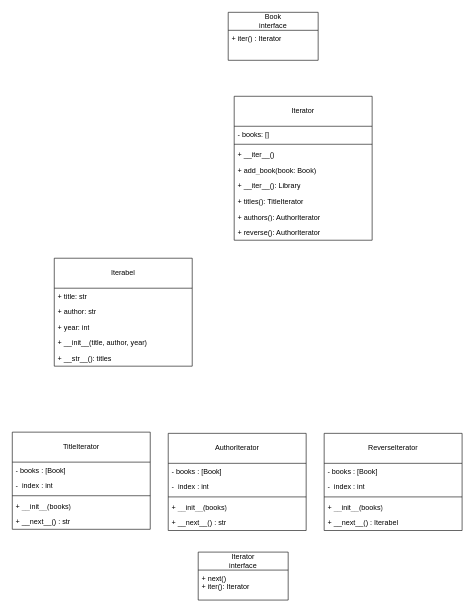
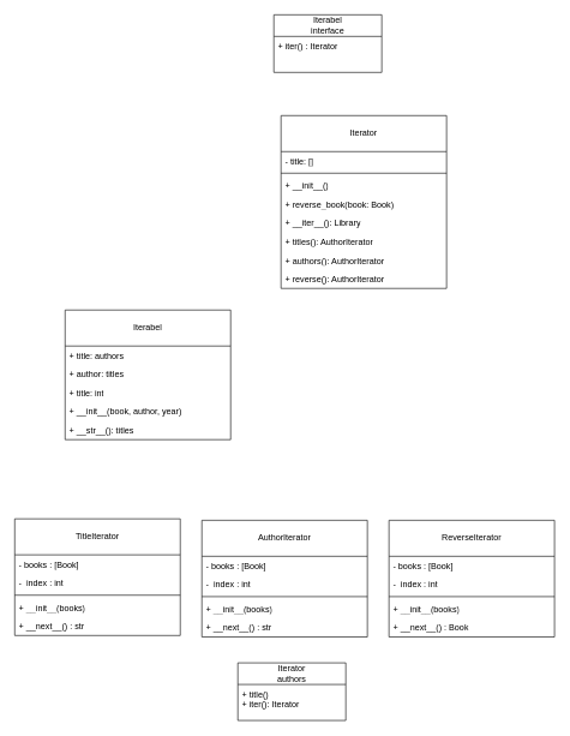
  <mxCell id="0" />
  <mxCell id="1" parent="0" />
  <mxCell id="2" value="Iterabel" style="swimlane;fontStyle=0;childLayout=stackLayout;horizontal=1;startSize=50;fillColor=none;horizontalStack=0;resizeParent=1;resizeParentMax=0;resizeLast=0;collapsible=1;marginBottom=0;whiteSpace=wrap;html=1;" vertex="1" parent="1"><mxGeometry x="90" y="430" width="230" height="180" as="geometry" /></mxCell>
- <mxCell id="3" value="+ title: str" style="text;strokeColor=none;fillColor=none;align=left;verticalAlign=top;spacingLeft=4;spacingRight=4;overflow=hidden;rotatable=0;points=[[0,0.5],[1,0.5]];portConstraint=eastwest;whiteSpace=wrap;html=1;" vertex="1" parent="2"><mxGeometry y="50" width="230" height="26" as="geometry" /></mxCell>
- <mxCell id="4" value="+ author: str" style="text;strokeColor=none;fillColor=none;align=left;verticalAlign=top;spacingLeft=4;spacingRight=4;overflow=hidden;rotatable=0;points=[[0,0.5],[1,0.5]];portConstraint=eastwest;whiteSpace=wrap;html=1;" vertex="1" parent="2"><mxGeometry y="76" width="230" height="26" as="geometry" /></mxCell>
- <mxCell id="5" value="+ year: int" style="text;strokeColor=none;fillColor=none;align=left;verticalAlign=top;spacingLeft=4;spacingRight=4;overflow=hidden;rotatable=0;points=[[0,0.5],[1,0.5]];portConstraint=eastwest;whiteSpace=wrap;html=1;" vertex="1" parent="2"><mxGeometry y="102" width="230" height="26" as="geometry" /></mxCell>
- <mxCell id="6" value="+ __init__(title, author, year)" style="text;strokeColor=none;fillColor=none;align=left;verticalAlign=top;spacingLeft=4;spacingRight=4;overflow=hidden;rotatable=0;points=[[0,0.5],[1,0.5]];portConstraint=eastwest;whiteSpace=wrap;html=1;" vertex="1" parent="2"><mxGeometry y="128" width="230" height="26" as="geometry" /></mxCell>
+ <mxCell id="3" value="+ title: authors" style="text;strokeColor=none;fillColor=none;align=left;verticalAlign=top;spacingLeft=4;spacingRight=4;overflow=hidden;rotatable=0;points=[[0,0.5],[1,0.5]];portConstraint=eastwest;whiteSpace=wrap;html=1;" vertex="1" parent="2"><mxGeometry y="50" width="230" height="26" as="geometry" /></mxCell>
+ <mxCell id="4" value="+ author: titles" style="text;strokeColor=none;fillColor=none;align=left;verticalAlign=top;spacingLeft=4;spacingRight=4;overflow=hidden;rotatable=0;points=[[0,0.5],[1,0.5]];portConstraint=eastwest;whiteSpace=wrap;html=1;" vertex="1" parent="2"><mxGeometry y="76" width="230" height="26" as="geometry" /></mxCell>
+ <mxCell id="5" value="+ title: int" style="text;strokeColor=none;fillColor=none;align=left;verticalAlign=top;spacingLeft=4;spacingRight=4;overflow=hidden;rotatable=0;points=[[0,0.5],[1,0.5]];portConstraint=eastwest;whiteSpace=wrap;html=1;" vertex="1" parent="2"><mxGeometry y="102" width="230" height="26" as="geometry" /></mxCell>
+ <mxCell id="6" value="+ __init__(book, author, year)" style="text;strokeColor=none;fillColor=none;align=left;verticalAlign=top;spacingLeft=4;spacingRight=4;overflow=hidden;rotatable=0;points=[[0,0.5],[1,0.5]];portConstraint=eastwest;whiteSpace=wrap;html=1;" vertex="1" parent="2"><mxGeometry y="128" width="230" height="26" as="geometry" /></mxCell>
  <mxCell id="7" value="+ __str__(): titles" style="text;strokeColor=none;fillColor=none;align=left;verticalAlign=top;spacingLeft=4;spacingRight=4;overflow=hidden;rotatable=0;points=[[0,0.5],[1,0.5]];portConstraint=eastwest;whiteSpace=wrap;html=1;" vertex="1" parent="2"><mxGeometry y="154" width="230" height="26" as="geometry" /></mxCell>
  <mxCell id="8" value="TitleIterator" style="swimlane;fontStyle=0;childLayout=stackLayout;horizontal=1;startSize=50;fillColor=none;horizontalStack=0;resizeParent=1;resizeParentMax=0;resizeLast=0;collapsible=1;marginBottom=0;whiteSpace=wrap;html=1;" vertex="1" parent="1"><mxGeometry x="20" y="720" width="230" height="162" as="geometry" /></mxCell>
  <mxCell id="9" value="- books : [Book]" style="text;strokeColor=none;fillColor=none;align=left;verticalAlign=top;spacingLeft=4;spacingRight=4;overflow=hidden;rotatable=0;points=[[0,0.5],[1,0.5]];portConstraint=eastwest;whiteSpace=wrap;html=1;" vertex="1" parent="8"><mxGeometry y="50" width="230" height="26" as="geometry" /></mxCell>
  <mxCell id="10" value="-&amp;nbsp; index : int" style="text;strokeColor=none;fillColor=none;align=left;verticalAlign=top;spacingLeft=4;spacingRight=4;overflow=hidden;rotatable=0;points=[[0,0.5],[1,0.5]];portConstraint=eastwest;whiteSpace=wrap;html=1;" vertex="1" parent="8"><mxGeometry y="76" width="230" height="26" as="geometry" /></mxCell>
  <mxCell id="11" value="" style="line;strokeWidth=1;fillColor=none;align=left;verticalAlign=middle;spacingTop=-1;spacingLeft=3;spacingRight=3;rotatable=0;labelPosition=right;points=[];portConstraint=eastwest;strokeColor=inherit;" vertex="1" parent="8"><mxGeometry y="102" width="230" height="8" as="geometry" /></mxCell>
  <mxCell id="12" value="+ __init__(books)" style="text;strokeColor=none;fillColor=none;align=left;verticalAlign=top;spacingLeft=4;spacingRight=4;overflow=hidden;rotatable=0;points=[[0,0.5],[1,0.5]];portConstraint=eastwest;whiteSpace=wrap;html=1;" vertex="1" parent="8"><mxGeometry y="110" width="230" height="26" as="geometry" /></mxCell>
  <mxCell id="13" value="+ __next__() : str" style="text;strokeColor=none;fillColor=none;align=left;verticalAlign=top;spacingLeft=4;spacingRight=4;overflow=hidden;rotatable=0;points=[[0,0.5],[1,0.5]];portConstraint=eastwest;whiteSpace=wrap;html=1;" vertex="1" parent="8"><mxGeometry y="136" width="230" height="26" as="geometry" /></mxCell>
  <mxCell id="14" value="Iterator" style="swimlane;fontStyle=0;childLayout=stackLayout;horizontal=1;startSize=50;fillColor=none;horizontalStack=0;resizeParent=1;resizeParentMax=0;resizeLast=0;collapsible=1;marginBottom=0;whiteSpace=wrap;html=1;" vertex="1" parent="1"><mxGeometry x="390" y="160" width="230" height="240" as="geometry" /></mxCell>
- <mxCell id="15" value="- books: []" style="text;strokeColor=none;fillColor=none;align=left;verticalAlign=top;spacingLeft=4;spacingRight=4;overflow=hidden;rotatable=0;points=[[0,0.5],[1,0.5]];portConstraint=eastwest;whiteSpace=wrap;html=1;" vertex="1" parent="14"><mxGeometry y="50" width="230" height="26" as="geometry" /></mxCell>
+ <mxCell id="15" value="- title: []" style="text;strokeColor=none;fillColor=none;align=left;verticalAlign=top;spacingLeft=4;spacingRight=4;overflow=hidden;rotatable=0;points=[[0,0.5],[1,0.5]];portConstraint=eastwest;whiteSpace=wrap;html=1;" vertex="1" parent="14"><mxGeometry y="50" width="230" height="26" as="geometry" /></mxCell>
  <mxCell id="16" value="" style="line;strokeWidth=1;fillColor=none;align=left;verticalAlign=middle;spacingTop=-1;spacingLeft=3;spacingRight=3;rotatable=0;labelPosition=right;points=[];portConstraint=eastwest;strokeColor=inherit;" vertex="1" parent="14"><mxGeometry y="76" width="230" height="8" as="geometry" /></mxCell>
- <mxCell id="17" value="+ __iter__()" style="text;strokeColor=none;fillColor=none;align=left;verticalAlign=top;spacingLeft=4;spacingRight=4;overflow=hidden;rotatable=0;points=[[0,0.5],[1,0.5]];portConstraint=eastwest;whiteSpace=wrap;html=1;" vertex="1" parent="14"><mxGeometry y="84" width="230" height="26" as="geometry" /></mxCell>
- <mxCell id="18" value="+ add_book(book: Book)" style="text;strokeColor=none;fillColor=none;align=left;verticalAlign=top;spacingLeft=4;spacingRight=4;overflow=hidden;rotatable=0;points=[[0,0.5],[1,0.5]];portConstraint=eastwest;whiteSpace=wrap;html=1;" vertex="1" parent="14"><mxGeometry y="110" width="230" height="26" as="geometry" /></mxCell>
+ <mxCell id="17" value="+ __init__()" style="text;strokeColor=none;fillColor=none;align=left;verticalAlign=top;spacingLeft=4;spacingRight=4;overflow=hidden;rotatable=0;points=[[0,0.5],[1,0.5]];portConstraint=eastwest;whiteSpace=wrap;html=1;" vertex="1" parent="14"><mxGeometry y="84" width="230" height="26" as="geometry" /></mxCell>
+ <mxCell id="18" value="+ reverse_book(book: Book)" style="text;strokeColor=none;fillColor=none;align=left;verticalAlign=top;spacingLeft=4;spacingRight=4;overflow=hidden;rotatable=0;points=[[0,0.5],[1,0.5]];portConstraint=eastwest;whiteSpace=wrap;html=1;" vertex="1" parent="14"><mxGeometry y="110" width="230" height="26" as="geometry" /></mxCell>
  <mxCell id="19" value="+ __iter__(): Library" style="text;strokeColor=none;fillColor=none;align=left;verticalAlign=top;spacingLeft=4;spacingRight=4;overflow=hidden;rotatable=0;points=[[0,0.5],[1,0.5]];portConstraint=eastwest;whiteSpace=wrap;html=1;" vertex="1" parent="14"><mxGeometry y="136" width="230" height="26" as="geometry" /></mxCell>
- <mxCell id="20" value="+ titles(): TitleIterator" style="text;strokeColor=none;fillColor=none;align=left;verticalAlign=top;spacingLeft=4;spacingRight=4;overflow=hidden;rotatable=0;points=[[0,0.5],[1,0.5]];portConstraint=eastwest;whiteSpace=wrap;html=1;" vertex="1" parent="14"><mxGeometry y="162" width="230" height="26" as="geometry" /></mxCell>
+ <mxCell id="20" value="+ titles(): AuthorIterator" style="text;strokeColor=none;fillColor=none;align=left;verticalAlign=top;spacingLeft=4;spacingRight=4;overflow=hidden;rotatable=0;points=[[0,0.5],[1,0.5]];portConstraint=eastwest;whiteSpace=wrap;html=1;" vertex="1" parent="14"><mxGeometry y="162" width="230" height="26" as="geometry" /></mxCell>
  <mxCell id="21" value="+ authors(): AuthorIterator" style="text;strokeColor=none;fillColor=none;align=left;verticalAlign=top;spacingLeft=4;spacingRight=4;overflow=hidden;rotatable=0;points=[[0,0.5],[1,0.5]];portConstraint=eastwest;whiteSpace=wrap;html=1;" vertex="1" parent="14"><mxGeometry y="188" width="230" height="26" as="geometry" /></mxCell>
  <mxCell id="22" value="+ reverse(): AuthorIterator" style="text;strokeColor=none;fillColor=none;align=left;verticalAlign=top;spacingLeft=4;spacingRight=4;overflow=hidden;rotatable=0;points=[[0,0.5],[1,0.5]];portConstraint=eastwest;whiteSpace=wrap;html=1;" vertex="1" parent="14"><mxGeometry y="214" width="230" height="26" as="geometry" /></mxCell>
  <mxCell id="23" value="AuthorIterator" style="swimlane;fontStyle=0;childLayout=stackLayout;horizontal=1;startSize=50;fillColor=none;horizontalStack=0;resizeParent=1;resizeParentMax=0;resizeLast=0;collapsible=1;marginBottom=0;whiteSpace=wrap;html=1;" vertex="1" parent="1"><mxGeometry x="280" y="722" width="230" height="162" as="geometry" /></mxCell>
  <mxCell id="24" value="- books : [Book]" style="text;strokeColor=none;fillColor=none;align=left;verticalAlign=top;spacingLeft=4;spacingRight=4;overflow=hidden;rotatable=0;points=[[0,0.5],[1,0.5]];portConstraint=eastwest;whiteSpace=wrap;html=1;" vertex="1" parent="23"><mxGeometry y="50" width="230" height="26" as="geometry" /></mxCell>
  <mxCell id="25" value="-&amp;nbsp; index : int" style="text;strokeColor=none;fillColor=none;align=left;verticalAlign=top;spacingLeft=4;spacingRight=4;overflow=hidden;rotatable=0;points=[[0,0.5],[1,0.5]];portConstraint=eastwest;whiteSpace=wrap;html=1;" vertex="1" parent="23"><mxGeometry y="76" width="230" height="26" as="geometry" /></mxCell>
  <mxCell id="26" value="" style="line;strokeWidth=1;fillColor=none;align=left;verticalAlign=middle;spacingTop=-1;spacingLeft=3;spacingRight=3;rotatable=0;labelPosition=right;points=[];portConstraint=eastwest;strokeColor=inherit;" vertex="1" parent="23"><mxGeometry y="102" width="230" height="8" as="geometry" /></mxCell>
  <mxCell id="27" value="+ __init__(books)" style="text;strokeColor=none;fillColor=none;align=left;verticalAlign=top;spacingLeft=4;spacingRight=4;overflow=hidden;rotatable=0;points=[[0,0.5],[1,0.5]];portConstraint=eastwest;whiteSpace=wrap;html=1;" vertex="1" parent="23"><mxGeometry y="110" width="230" height="26" as="geometry" /></mxCell>
  <mxCell id="28" value="+ __next__() : str" style="text;strokeColor=none;fillColor=none;align=left;verticalAlign=top;spacingLeft=4;spacingRight=4;overflow=hidden;rotatable=0;points=[[0,0.5],[1,0.5]];portConstraint=eastwest;whiteSpace=wrap;html=1;" vertex="1" parent="23"><mxGeometry y="136" width="230" height="26" as="geometry" /></mxCell>
  <mxCell id="29" value="ReverseIterator" style="swimlane;fontStyle=0;childLayout=stackLayout;horizontal=1;startSize=50;fillColor=none;horizontalStack=0;resizeParent=1;resizeParentMax=0;resizeLast=0;collapsible=1;marginBottom=0;whiteSpace=wrap;html=1;" vertex="1" parent="1"><mxGeometry x="540" y="722" width="230" height="162" as="geometry" /></mxCell>
  <mxCell id="30" value="- books : [Book]" style="text;strokeColor=none;fillColor=none;align=left;verticalAlign=top;spacingLeft=4;spacingRight=4;overflow=hidden;rotatable=0;points=[[0,0.5],[1,0.5]];portConstraint=eastwest;whiteSpace=wrap;html=1;" vertex="1" parent="29"><mxGeometry y="50" width="230" height="26" as="geometry" /></mxCell>
  <mxCell id="31" value="-&amp;nbsp; index : int" style="text;strokeColor=none;fillColor=none;align=left;verticalAlign=top;spacingLeft=4;spacingRight=4;overflow=hidden;rotatable=0;points=[[0,0.5],[1,0.5]];portConstraint=eastwest;whiteSpace=wrap;html=1;" vertex="1" parent="29"><mxGeometry y="76" width="230" height="26" as="geometry" /></mxCell>
  <mxCell id="32" value="" style="line;strokeWidth=1;fillColor=none;align=left;verticalAlign=middle;spacingTop=-1;spacingLeft=3;spacingRight=3;rotatable=0;labelPosition=right;points=[];portConstraint=eastwest;strokeColor=inherit;" vertex="1" parent="29"><mxGeometry y="102" width="230" height="8" as="geometry" /></mxCell>
  <mxCell id="33" value="+ __init__(books)" style="text;strokeColor=none;fillColor=none;align=left;verticalAlign=top;spacingLeft=4;spacingRight=4;overflow=hidden;rotatable=0;points=[[0,0.5],[1,0.5]];portConstraint=eastwest;whiteSpace=wrap;html=1;" vertex="1" parent="29"><mxGeometry y="110" width="230" height="26" as="geometry" /></mxCell>
- <mxCell id="34" value="+ __next__() : Iterabel" style="text;strokeColor=none;fillColor=none;align=left;verticalAlign=top;spacingLeft=4;spacingRight=4;overflow=hidden;rotatable=0;points=[[0,0.5],[1,0.5]];portConstraint=eastwest;whiteSpace=wrap;html=1;" vertex="1" parent="29"><mxGeometry y="136" width="230" height="26" as="geometry" /></mxCell>
- <mxCell id="35" value="&lt;div&gt;Book&lt;/div&gt;&lt;div&gt;interface&lt;/div&gt;" style="swimlane;fontStyle=0;childLayout=stackLayout;horizontal=1;startSize=30;fillColor=none;horizontalStack=0;resizeParent=1;resizeParentMax=0;resizeLast=0;collapsible=1;marginBottom=0;whiteSpace=wrap;html=1;" vertex="1" parent="1"><mxGeometry x="380" y="20" width="150" height="80" as="geometry" /></mxCell>
+ <mxCell id="34" value="+ __next__() : Book" style="text;strokeColor=none;fillColor=none;align=left;verticalAlign=top;spacingLeft=4;spacingRight=4;overflow=hidden;rotatable=0;points=[[0,0.5],[1,0.5]];portConstraint=eastwest;whiteSpace=wrap;html=1;" vertex="1" parent="29"><mxGeometry y="136" width="230" height="26" as="geometry" /></mxCell>
+ <mxCell id="35" value="&lt;div&gt;Iterabel&lt;/div&gt;&lt;div&gt;interface&lt;/div&gt;" style="swimlane;fontStyle=0;childLayout=stackLayout;horizontal=1;startSize=30;fillColor=none;horizontalStack=0;resizeParent=1;resizeParentMax=0;resizeLast=0;collapsible=1;marginBottom=0;whiteSpace=wrap;html=1;" vertex="1" parent="1"><mxGeometry x="380" y="20" width="150" height="80" as="geometry" /></mxCell>
  <mxCell id="36" value="+ iter() : Iterator" style="text;strokeColor=none;fillColor=none;align=left;verticalAlign=top;spacingLeft=4;spacingRight=4;overflow=hidden;rotatable=0;points=[[0,0.5],[1,0.5]];portConstraint=eastwest;whiteSpace=wrap;html=1;" vertex="1" parent="35"><mxGeometry y="30" width="150" height="50" as="geometry" /></mxCell>
- <mxCell id="37" value="&lt;div&gt;Iterator&lt;/div&gt;&lt;div&gt;interface&lt;/div&gt;" style="swimlane;fontStyle=0;childLayout=stackLayout;horizontal=1;startSize=30;fillColor=none;horizontalStack=0;resizeParent=1;resizeParentMax=0;resizeLast=0;collapsible=1;marginBottom=0;whiteSpace=wrap;html=1;" vertex="1" parent="1"><mxGeometry x="330" y="920" width="150" height="80" as="geometry" /></mxCell>
- <mxCell id="38" value="&lt;div&gt;+ next()&lt;/div&gt;&lt;div&gt;+ iter(): Iterator&lt;/div&gt;" style="text;strokeColor=none;fillColor=none;align=left;verticalAlign=top;spacingLeft=4;spacingRight=4;overflow=hidden;rotatable=0;points=[[0,0.5],[1,0.5]];portConstraint=eastwest;whiteSpace=wrap;html=1;" vertex="1" parent="37"><mxGeometry y="30" width="150" height="50" as="geometry" /></mxCell>
+ <mxCell id="37" value="&lt;div&gt;Iterator&lt;/div&gt;&lt;div&gt;authors&lt;/div&gt;" style="swimlane;fontStyle=0;childLayout=stackLayout;horizontal=1;startSize=30;fillColor=none;horizontalStack=0;resizeParent=1;resizeParentMax=0;resizeLast=0;collapsible=1;marginBottom=0;whiteSpace=wrap;html=1;" vertex="1" parent="1"><mxGeometry x="330" y="920" width="150" height="80" as="geometry" /></mxCell>
+ <mxCell id="38" value="&lt;div&gt;+ title()&lt;/div&gt;&lt;div&gt;+ iter(): Iterator&lt;/div&gt;" style="text;strokeColor=none;fillColor=none;align=left;verticalAlign=top;spacingLeft=4;spacingRight=4;overflow=hidden;rotatable=0;points=[[0,0.5],[1,0.5]];portConstraint=eastwest;whiteSpace=wrap;html=1;" vertex="1" parent="37"><mxGeometry y="30" width="150" height="50" as="geometry" /></mxCell>
